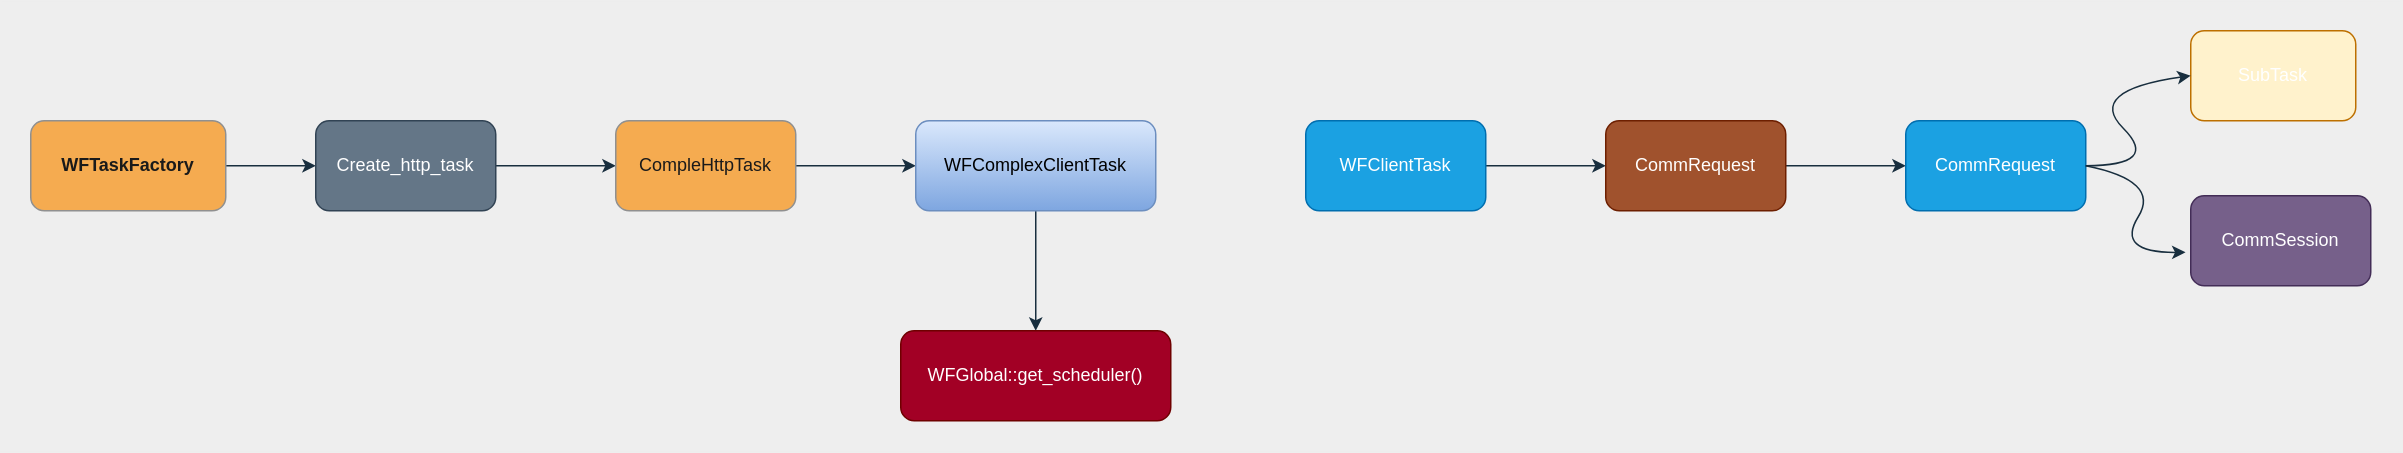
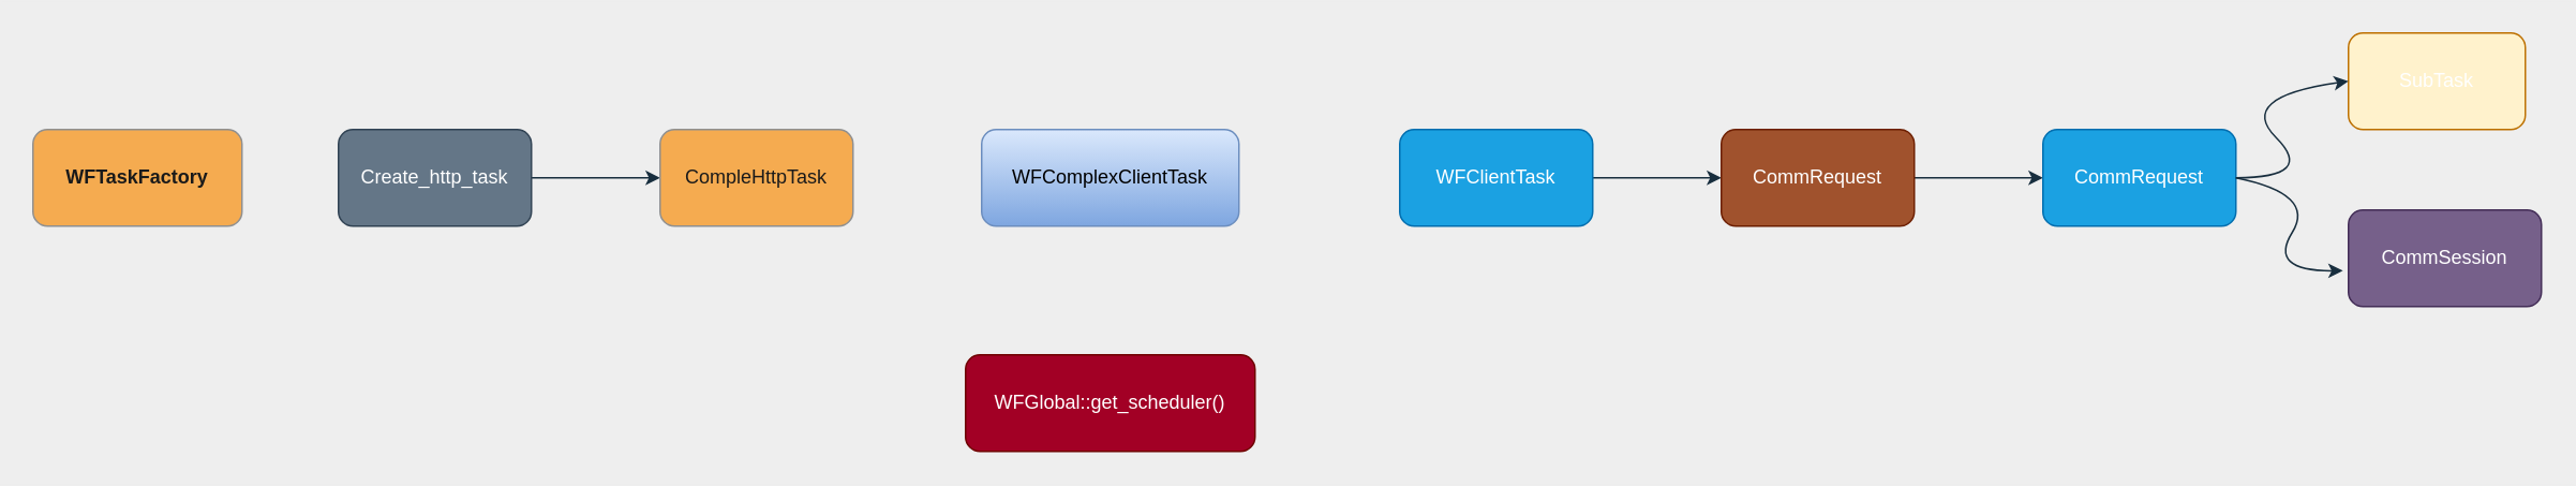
  <mxCell id="0" />
  <mxCell id="1" parent="0" />
- <mxCell id="2" value="" style="edgeStyle=orthogonalEdgeStyle;rounded=0;orthogonalLoop=1;jettySize=auto;html=1;labelBackgroundColor=#EEEEEE;strokeColor=#182E3E;fontColor=#1A1A1A;" edge="1" parent="1" source="3" target="5"><mxGeometry relative="1" as="geometry" /></mxCell>
  <mxCell id="3" value="&lt;b&gt;WFTaskFactory&lt;/b&gt;" style="rounded=1;whiteSpace=wrap;html=1;fillColor=#F5AB50;strokeColor=#909090;fontColor=#1A1A1A;" vertex="1" parent="1"><mxGeometry x="20" y="80" width="130" height="60" as="geometry" /></mxCell>
  <mxCell id="4" value="" style="edgeStyle=orthogonalEdgeStyle;rounded=0;orthogonalLoop=1;jettySize=auto;html=1;labelBackgroundColor=#EEEEEE;strokeColor=#182E3E;fontColor=#1A1A1A;" edge="1" parent="1" source="5" target="7"><mxGeometry relative="1" as="geometry" /></mxCell>
  <mxCell id="5" value="Create_http_task" style="whiteSpace=wrap;html=1;rounded=1;fillColor=#647687;strokeColor=#314354;fontColor=#ffffff;" vertex="1" parent="1"><mxGeometry x="210" y="80" width="120" height="60" as="geometry" /></mxCell>
- <mxCell id="6" value="" style="edgeStyle=orthogonalEdgeStyle;curved=0;rounded=1;sketch=0;orthogonalLoop=1;jettySize=auto;html=1;strokeColor=#182E3E;fontColor=#1A1A1A;" edge="1" parent="1" source="7" target="9"><mxGeometry relative="1" as="geometry" /></mxCell>
  <mxCell id="7" value="CompleHttpTask" style="whiteSpace=wrap;html=1;rounded=1;fillColor=#F5AB50;strokeColor=#909090;fontColor=#1A1A1A;" vertex="1" parent="1"><mxGeometry x="410" y="80" width="120" height="60" as="geometry" /></mxCell>
- <mxCell id="8" value="" style="edgeStyle=orthogonalEdgeStyle;curved=0;rounded=1;sketch=0;orthogonalLoop=1;jettySize=auto;html=1;strokeColor=#182E3E;fontColor=#1A1A1A;" edge="1" parent="1" source="9" target="19"><mxGeometry relative="1" as="geometry" /></mxCell>
  <mxCell id="9" value="&lt;span&gt;WFComplexClientTask&lt;/span&gt;" style="whiteSpace=wrap;html=1;rounded=1;strokeColor=#6c8ebf;fillColor=#dae8fc;gradientColor=#7ea6e0;" vertex="1" parent="1"><mxGeometry x="610" y="80" width="160" height="60" as="geometry" /></mxCell>
  <mxCell id="10" value="" style="edgeStyle=orthogonalEdgeStyle;curved=0;rounded=1;sketch=0;orthogonalLoop=1;jettySize=auto;html=1;strokeColor=#182E3E;fontColor=#1A1A1A;" edge="1" parent="1" source="11" target="13"><mxGeometry relative="1" as="geometry" /></mxCell>
  <mxCell id="11" value="&lt;span&gt;WFClientTask&lt;/span&gt;" style="whiteSpace=wrap;html=1;rounded=1;fontColor=#ffffff;strokeColor=#006EAF;fillColor=#1ba1e2;" vertex="1" parent="1"><mxGeometry x="870" y="80" width="120" height="60" as="geometry" /></mxCell>
  <mxCell id="12" value="" style="edgeStyle=orthogonalEdgeStyle;curved=0;rounded=1;sketch=0;orthogonalLoop=1;jettySize=auto;html=1;strokeColor=#182E3E;fontColor=#1A1A1A;" edge="1" parent="1" source="13" target="14"><mxGeometry relative="1" as="geometry" /></mxCell>
  <mxCell id="13" value="&#10;&#10;&lt;span style=&quot;&quot;&gt;CommRequest&lt;/span&gt;&#10;&#10;" style="whiteSpace=wrap;html=1;rounded=1;fontColor=#ffffff;strokeColor=#6D1F00;fillColor=#a0522d;" vertex="1" parent="1"><mxGeometry x="1070" y="80" width="120" height="60" as="geometry" /></mxCell>
  <mxCell id="14" value="&#10;&#10;&lt;span style=&quot;&quot;&gt;CommRequest&lt;/span&gt;&#10;&#10;" style="whiteSpace=wrap;html=1;rounded=1;fontColor=#ffffff;strokeColor=#006EAF;fillColor=#1ba1e2;" vertex="1" parent="1"><mxGeometry x="1270" y="80" width="120" height="60" as="geometry" /></mxCell>
  <mxCell id="15" value="&lt;span&gt; SubTask&lt;/span&gt;" style="whiteSpace=wrap;html=1;rounded=1;fontColor=#ffffff;strokeColor=#BD7000;fillColor=#fff2cc;" vertex="1" parent="1"><mxGeometry x="1460" y="20" width="110" height="60" as="geometry" /></mxCell>
  <mxCell id="16" value="&lt;span&gt; CommSession&lt;/span&gt;" style="whiteSpace=wrap;html=1;rounded=1;fontColor=#ffffff;strokeColor=#432D57;fillColor=#76608a;" vertex="1" parent="1"><mxGeometry x="1460" y="130" width="120" height="60" as="geometry" /></mxCell>
  <mxCell id="17" value="" style="curved=1;endArrow=classic;html=1;strokeColor=#182E3E;fontColor=#1A1A1A;entryX=0;entryY=0.5;entryDx=0;entryDy=0;" edge="1" parent="1" target="15"><mxGeometry width="50" height="50" relative="1" as="geometry"><mxPoint x="1390" y="110" as="sourcePoint" /><mxPoint x="1440" y="60" as="targetPoint" /><Array as="points"><mxPoint x="1440" y="110" /><mxPoint x="1390" y="60" /></Array></mxGeometry></mxCell>
  <mxCell id="18" value="" style="curved=1;endArrow=classic;html=1;strokeColor=#182E3E;fontColor=#1A1A1A;entryX=-0.029;entryY=0.629;entryDx=0;entryDy=0;entryPerimeter=0;" edge="1" parent="1" target="16"><mxGeometry width="50" height="50" relative="1" as="geometry"><mxPoint x="1390" y="110" as="sourcePoint" /><mxPoint x="1400" y="200" as="targetPoint" /><Array as="points"><mxPoint x="1440" y="120" /><mxPoint x="1410" y="168" /></Array></mxGeometry></mxCell>
  <mxCell id="19" value="WFGlobal::get_scheduler()" style="whiteSpace=wrap;html=1;rounded=1;fillColor=#a20025;strokeColor=#6F0000;fontColor=#ffffff;" vertex="1" parent="1"><mxGeometry x="600" y="220" width="180" height="60" as="geometry" /></mxCell>
